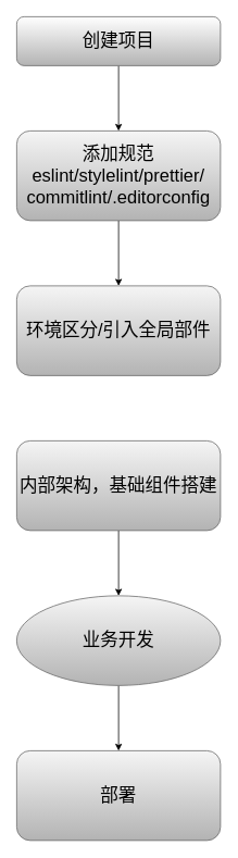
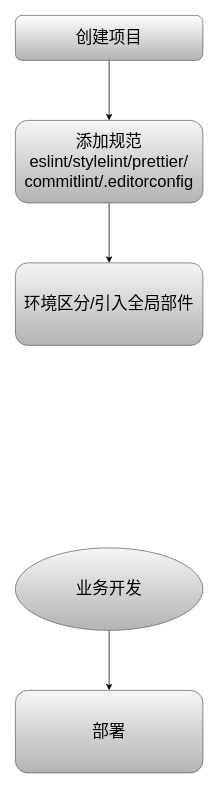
  <mxCell id="0" />
  <mxCell id="1" parent="0" />
  <mxCell id="2" value="" style="edgeStyle=orthogonalEdgeStyle;rounded=0;orthogonalLoop=1;jettySize=auto;html=1;" parent="1" source="3" target="5" edge="1"><mxGeometry relative="1" as="geometry" /></mxCell>
  <mxCell id="3" value="创建项目" style="rounded=1;whiteSpace=wrap;html=1;fillColor=default;gradientColor=#b3b3b3;strokeColor=#666666;fontSize=22;" parent="1" vertex="1"><mxGeometry x="20" y="20" width="250" height="60" as="geometry" /></mxCell>
  <mxCell id="4" value="" style="edgeStyle=orthogonalEdgeStyle;rounded=0;orthogonalLoop=1;jettySize=auto;html=1;" parent="1" source="5" target="6" edge="1"><mxGeometry relative="1" as="geometry" /></mxCell>
  <mxCell id="5" value="添加规范&lt;br&gt;eslint/stylelint/prettier/&lt;div&gt;commitlint/.editorconfig&lt;/div&gt;" style="rounded=1;whiteSpace=wrap;html=1;align=center;fillColor=#f5f5f5;gradientColor=#b3b3b3;strokeColor=#666666;fontSize=22;" parent="1" vertex="1"><mxGeometry x="20" y="160" width="250" height="110" as="geometry" /></mxCell>
  <mxCell id="6" value="环境区分/引入全局部件" style="rounded=1;whiteSpace=wrap;html=1;align=center;fillColor=#f5f5f5;strokeColor=#666666;gradientColor=#b3b3b3;fontSize=22;" parent="1" vertex="1"><mxGeometry x="20" y="350" width="250" height="110" as="geometry" /></mxCell>
- <mxCell id="7" value="" style="edgeStyle=orthogonalEdgeStyle;rounded=0;orthogonalLoop=1;jettySize=auto;html=1;" parent="1" source="8" target="10" edge="1"><mxGeometry relative="1" as="geometry" /></mxCell>
- <mxCell id="8" value="&lt;font style=&quot;font-size: 22px;&quot;&gt;内部架构，基础组件搭建&lt;/font&gt;" style="rounded=1;whiteSpace=wrap;html=1;align=center;fillColor=#f5f5f5;gradientColor=#b3b3b3;strokeColor=#666666;" parent="1" vertex="1"><mxGeometry x="20" y="540" width="250" height="110" as="geometry" /></mxCell>
  <mxCell id="9" value="" style="edgeStyle=orthogonalEdgeStyle;rounded=0;orthogonalLoop=1;jettySize=auto;html=1;" parent="1" source="10" target="11" edge="1"><mxGeometry relative="1" as="geometry" /></mxCell>
  <mxCell id="10" value="业务开发" style="ellipse;whiteSpace=wrap;html=1;align=center;fillColor=#f5f5f5;gradientColor=#b3b3b3;strokeColor=#666666;fontSize=22;" parent="1" vertex="1"><mxGeometry x="20" y="730" width="250" height="110" as="geometry" /></mxCell>
  <mxCell id="11" value="部署" style="rounded=1;whiteSpace=wrap;html=1;align=center;fillColor=#f5f5f5;gradientColor=#b3b3b3;strokeColor=#666666;fontSize=22;" parent="1" vertex="1"><mxGeometry x="20" y="920" width="250" height="110" as="geometry" /></mxCell>
